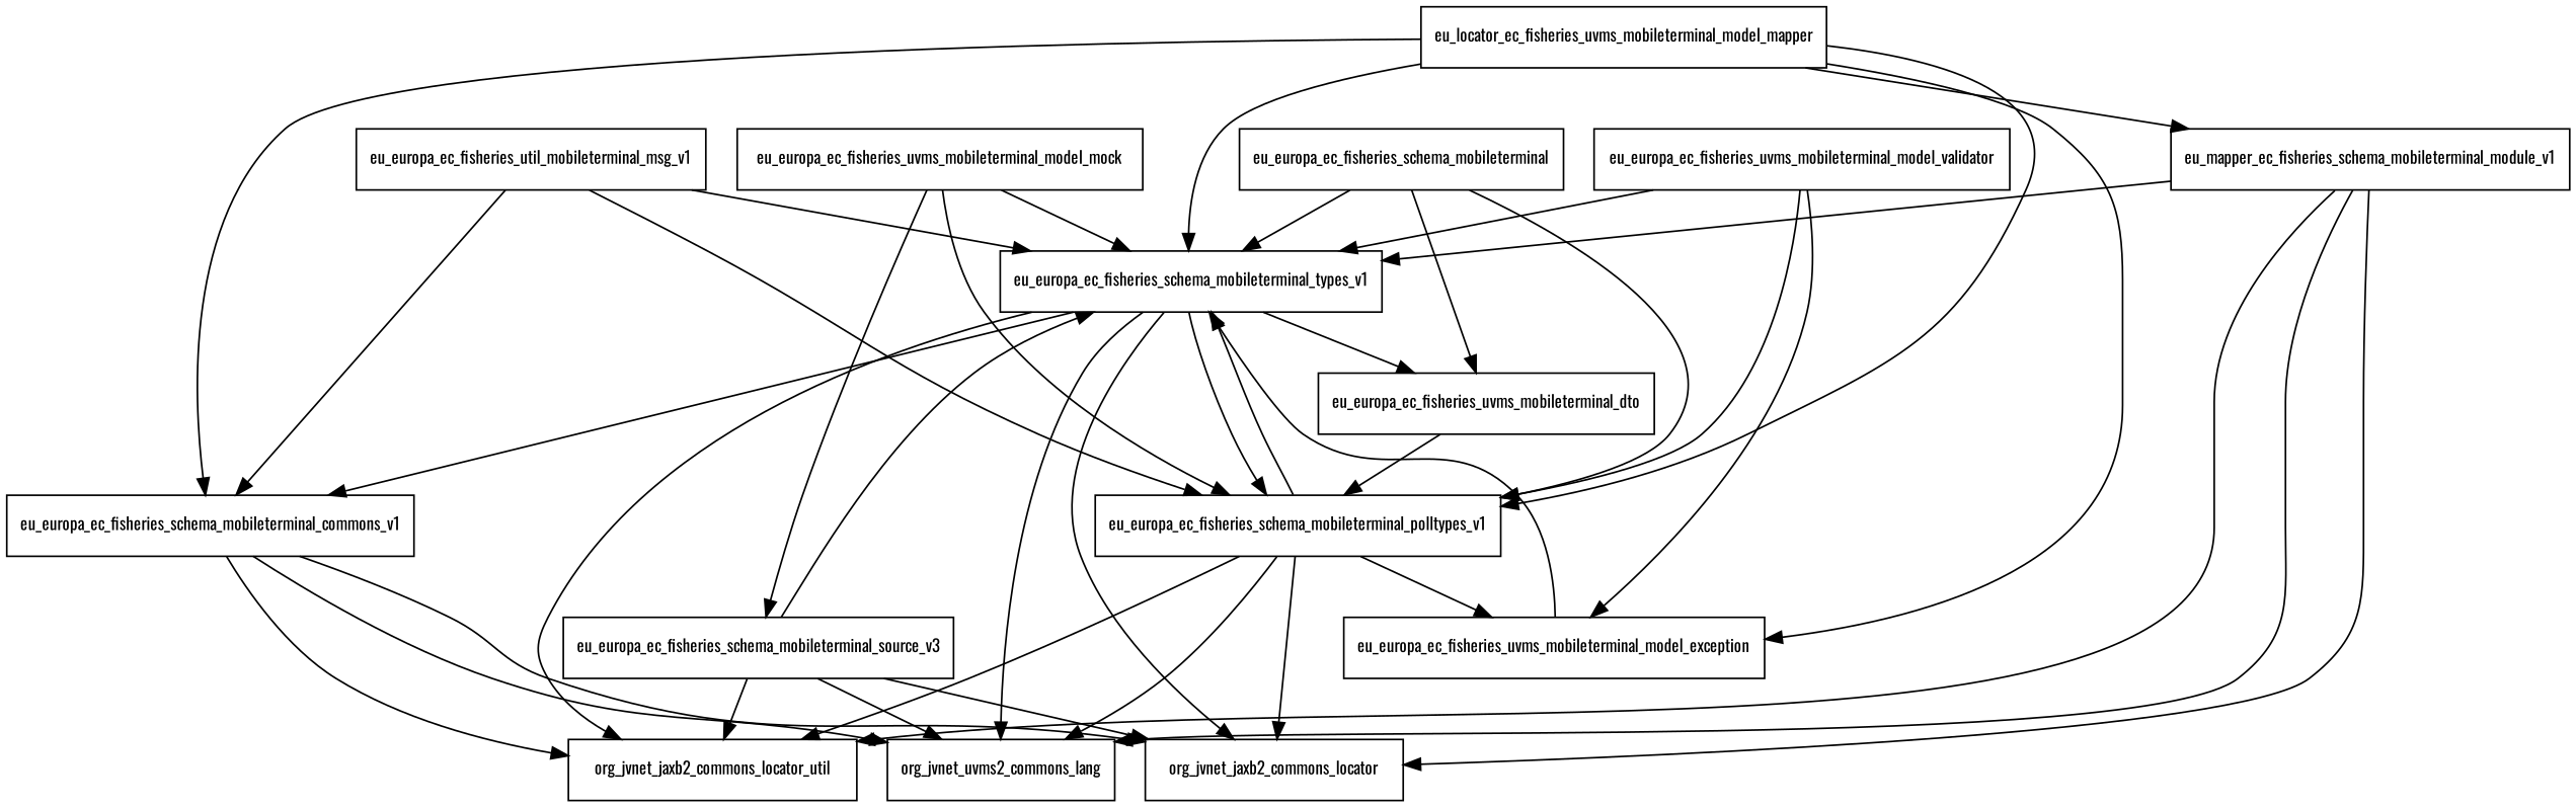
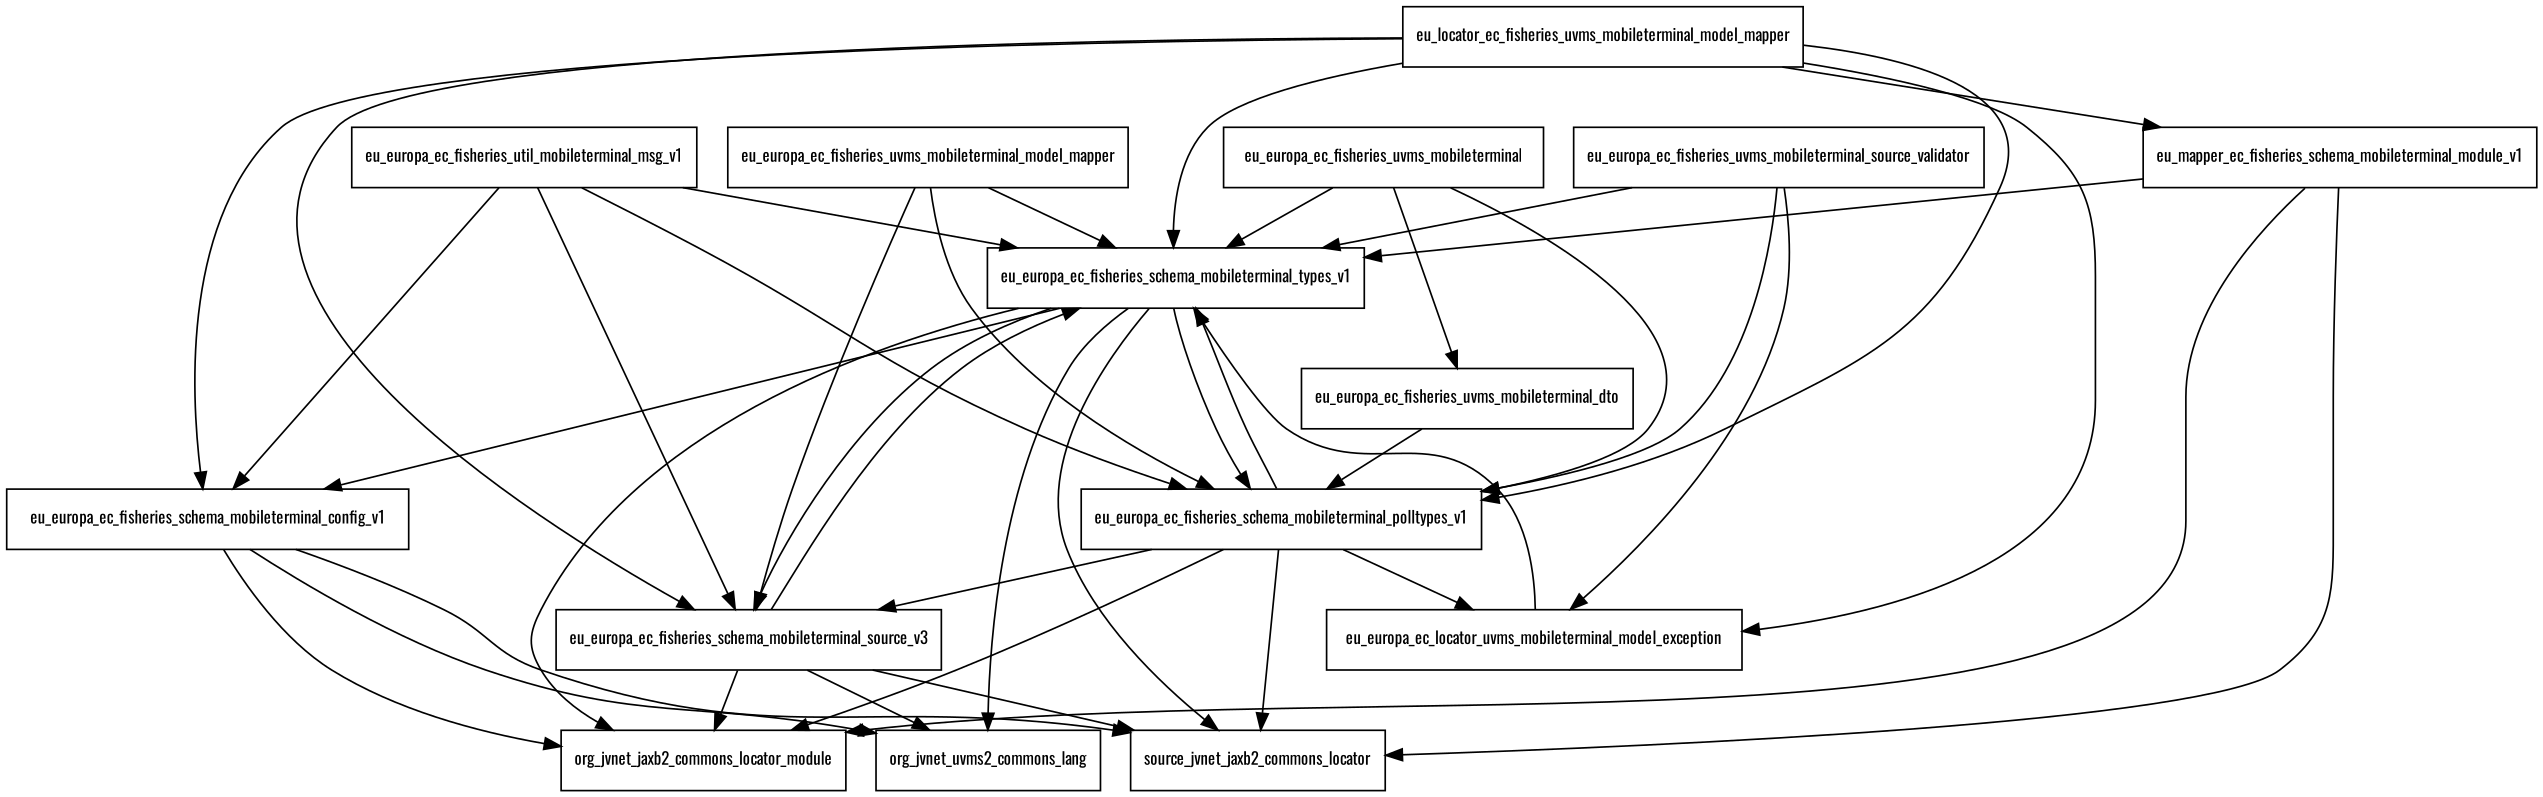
  digraph {
    fontname=Oswald
    node [fontname=Oswald fontsize=10.0 shape=box]
    edge [fontname=Oswald]
    n1 [label=org_jvnet_uvms2_commons_lang]
-   eu_europa_ec_fisheries_schema_mobileterminal_config_v1 [label=eu_europa_ec_fisheries_schema_mobileterminal_commons_v1]
-   org_jvnet_jaxb2_commons_locator
-   org_jvnet_jaxb2_commons_locator_util
+   eu_europa_ec_fisheries_schema_mobileterminal_config_v1
+   org_jvnet_jaxb2_commons_locator [label=source_jvnet_jaxb2_commons_locator]
+   org_jvnet_jaxb2_commons_locator_util [label=org_jvnet_jaxb2_commons_locator_module]
    eu_europa_ec_fisheries_schema_mobileterminal_types_v1
    eu_europa_ec_fisheries_schema_mobileterminal_polltypes_v1
    n7 [label=eu_europa_ec_fisheries_schema_mobileterminal_source_v3]
-   eu_europa_ec_fisheries_uvms_mobileterminal_model_exception
+   eu_europa_ec_fisheries_uvms_mobileterminal_model_exception [label=eu_europa_ec_locator_uvms_mobileterminal_model_exception]
    n9 [label=eu_mapper_ec_fisheries_schema_mobileterminal_module_v1]
    n10 [label=eu_europa_ec_fisheries_util_mobileterminal_msg_v1]
    n11 [label=eu_locator_ec_fisheries_uvms_mobileterminal_model_mapper]
-   eu_europa_ec_fisheries_uvms_mobileterminal [label=eu_europa_ec_fisheries_schema_mobileterminal]
+   eu_europa_ec_fisheries_uvms_mobileterminal
    eu_europa_ec_fisheries_uvms_mobileterminal_dto
-   eu_europa_ec_fisheries_uvms_mobileterminal_model_mock
-   eu_europa_ec_fisheries_uvms_mobileterminal_model_validator
+   eu_europa_ec_fisheries_uvms_mobileterminal_model_mock [label=eu_europa_ec_fisheries_uvms_mobileterminal_model_mapper]
+   eu_europa_ec_fisheries_uvms_mobileterminal_model_validator [label=eu_europa_ec_fisheries_uvms_mobileterminal_source_validator]
    eu_europa_ec_fisheries_schema_mobileterminal_config_v1 -> n1
    eu_europa_ec_fisheries_schema_mobileterminal_config_v1 -> org_jvnet_jaxb2_commons_locator
    eu_europa_ec_fisheries_schema_mobileterminal_config_v1 -> org_jvnet_jaxb2_commons_locator_util
    eu_europa_ec_fisheries_schema_mobileterminal_types_v1 -> n1
    eu_europa_ec_fisheries_schema_mobileterminal_types_v1 -> eu_europa_ec_fisheries_schema_mobileterminal_config_v1
    eu_europa_ec_fisheries_schema_mobileterminal_types_v1 -> org_jvnet_jaxb2_commons_locator
    eu_europa_ec_fisheries_schema_mobileterminal_types_v1 -> org_jvnet_jaxb2_commons_locator_util
    eu_europa_ec_fisheries_schema_mobileterminal_types_v1 -> eu_europa_ec_fisheries_schema_mobileterminal_polltypes_v1
-   eu_europa_ec_fisheries_schema_mobileterminal_types_v1 -> eu_europa_ec_fisheries_uvms_mobileterminal_dto
-   eu_europa_ec_fisheries_schema_mobileterminal_polltypes_v1 -> n1
+   eu_europa_ec_fisheries_schema_mobileterminal_types_v1 -> n7
+   eu_europa_ec_fisheries_schema_mobileterminal_polltypes_v1 -> n7
    eu_europa_ec_fisheries_schema_mobileterminal_polltypes_v1 -> org_jvnet_jaxb2_commons_locator
    eu_europa_ec_fisheries_schema_mobileterminal_polltypes_v1 -> org_jvnet_jaxb2_commons_locator_util
    eu_europa_ec_fisheries_schema_mobileterminal_polltypes_v1 -> eu_europa_ec_fisheries_schema_mobileterminal_types_v1
    eu_europa_ec_fisheries_schema_mobileterminal_polltypes_v1 -> eu_europa_ec_fisheries_uvms_mobileterminal_model_exception
    n7 -> n1
    n7 -> org_jvnet_jaxb2_commons_locator
    n7 -> org_jvnet_jaxb2_commons_locator_util
    n7 -> eu_europa_ec_fisheries_schema_mobileterminal_types_v1
    eu_europa_ec_fisheries_uvms_mobileterminal_model_exception -> eu_europa_ec_fisheries_schema_mobileterminal_types_v1
-   n9 -> n1
    n9 -> org_jvnet_jaxb2_commons_locator
    n9 -> org_jvnet_jaxb2_commons_locator_util
    n9 -> eu_europa_ec_fisheries_schema_mobileterminal_types_v1
    n10 -> eu_europa_ec_fisheries_schema_mobileterminal_config_v1
    n10 -> eu_europa_ec_fisheries_schema_mobileterminal_types_v1
    n10 -> eu_europa_ec_fisheries_schema_mobileterminal_polltypes_v1
+   n10 -> n7
    n11 -> eu_europa_ec_fisheries_schema_mobileterminal_config_v1
    n11 -> eu_europa_ec_fisheries_schema_mobileterminal_types_v1
    n11 -> eu_europa_ec_fisheries_schema_mobileterminal_polltypes_v1
+   n11 -> n7
    n11 -> eu_europa_ec_fisheries_uvms_mobileterminal_model_exception
    n11 -> n9
    eu_europa_ec_fisheries_uvms_mobileterminal -> eu_europa_ec_fisheries_schema_mobileterminal_types_v1
    eu_europa_ec_fisheries_uvms_mobileterminal -> eu_europa_ec_fisheries_schema_mobileterminal_polltypes_v1
    eu_europa_ec_fisheries_uvms_mobileterminal -> eu_europa_ec_fisheries_uvms_mobileterminal_dto
    eu_europa_ec_fisheries_uvms_mobileterminal_dto -> eu_europa_ec_fisheries_schema_mobileterminal_polltypes_v1
    eu_europa_ec_fisheries_uvms_mobileterminal_model_mock -> eu_europa_ec_fisheries_schema_mobileterminal_types_v1
    eu_europa_ec_fisheries_uvms_mobileterminal_model_mock -> eu_europa_ec_fisheries_schema_mobileterminal_polltypes_v1
    eu_europa_ec_fisheries_uvms_mobileterminal_model_mock -> n7
    eu_europa_ec_fisheries_uvms_mobileterminal_model_validator -> eu_europa_ec_fisheries_schema_mobileterminal_types_v1
    eu_europa_ec_fisheries_uvms_mobileterminal_model_validator -> eu_europa_ec_fisheries_schema_mobileterminal_polltypes_v1
    eu_europa_ec_fisheries_uvms_mobileterminal_model_validator -> eu_europa_ec_fisheries_uvms_mobileterminal_model_exception
  }
